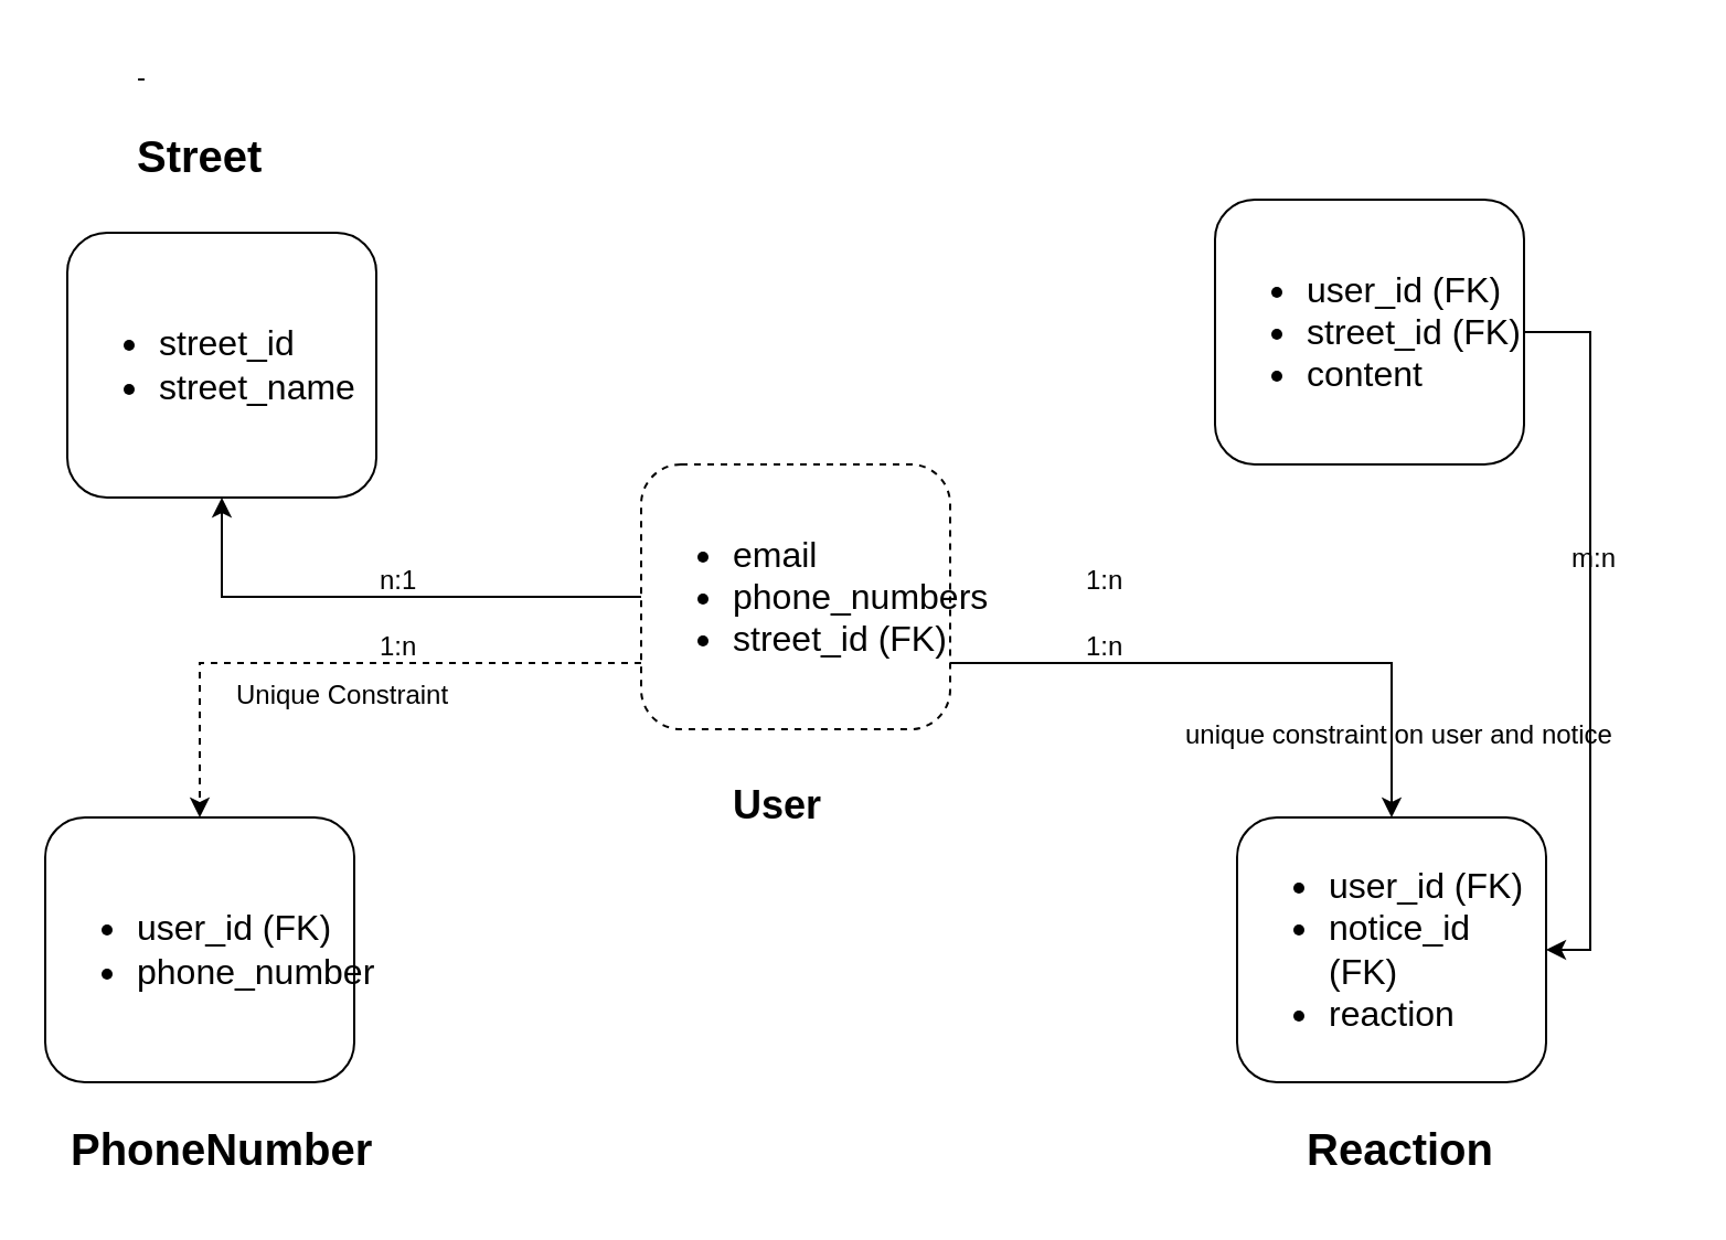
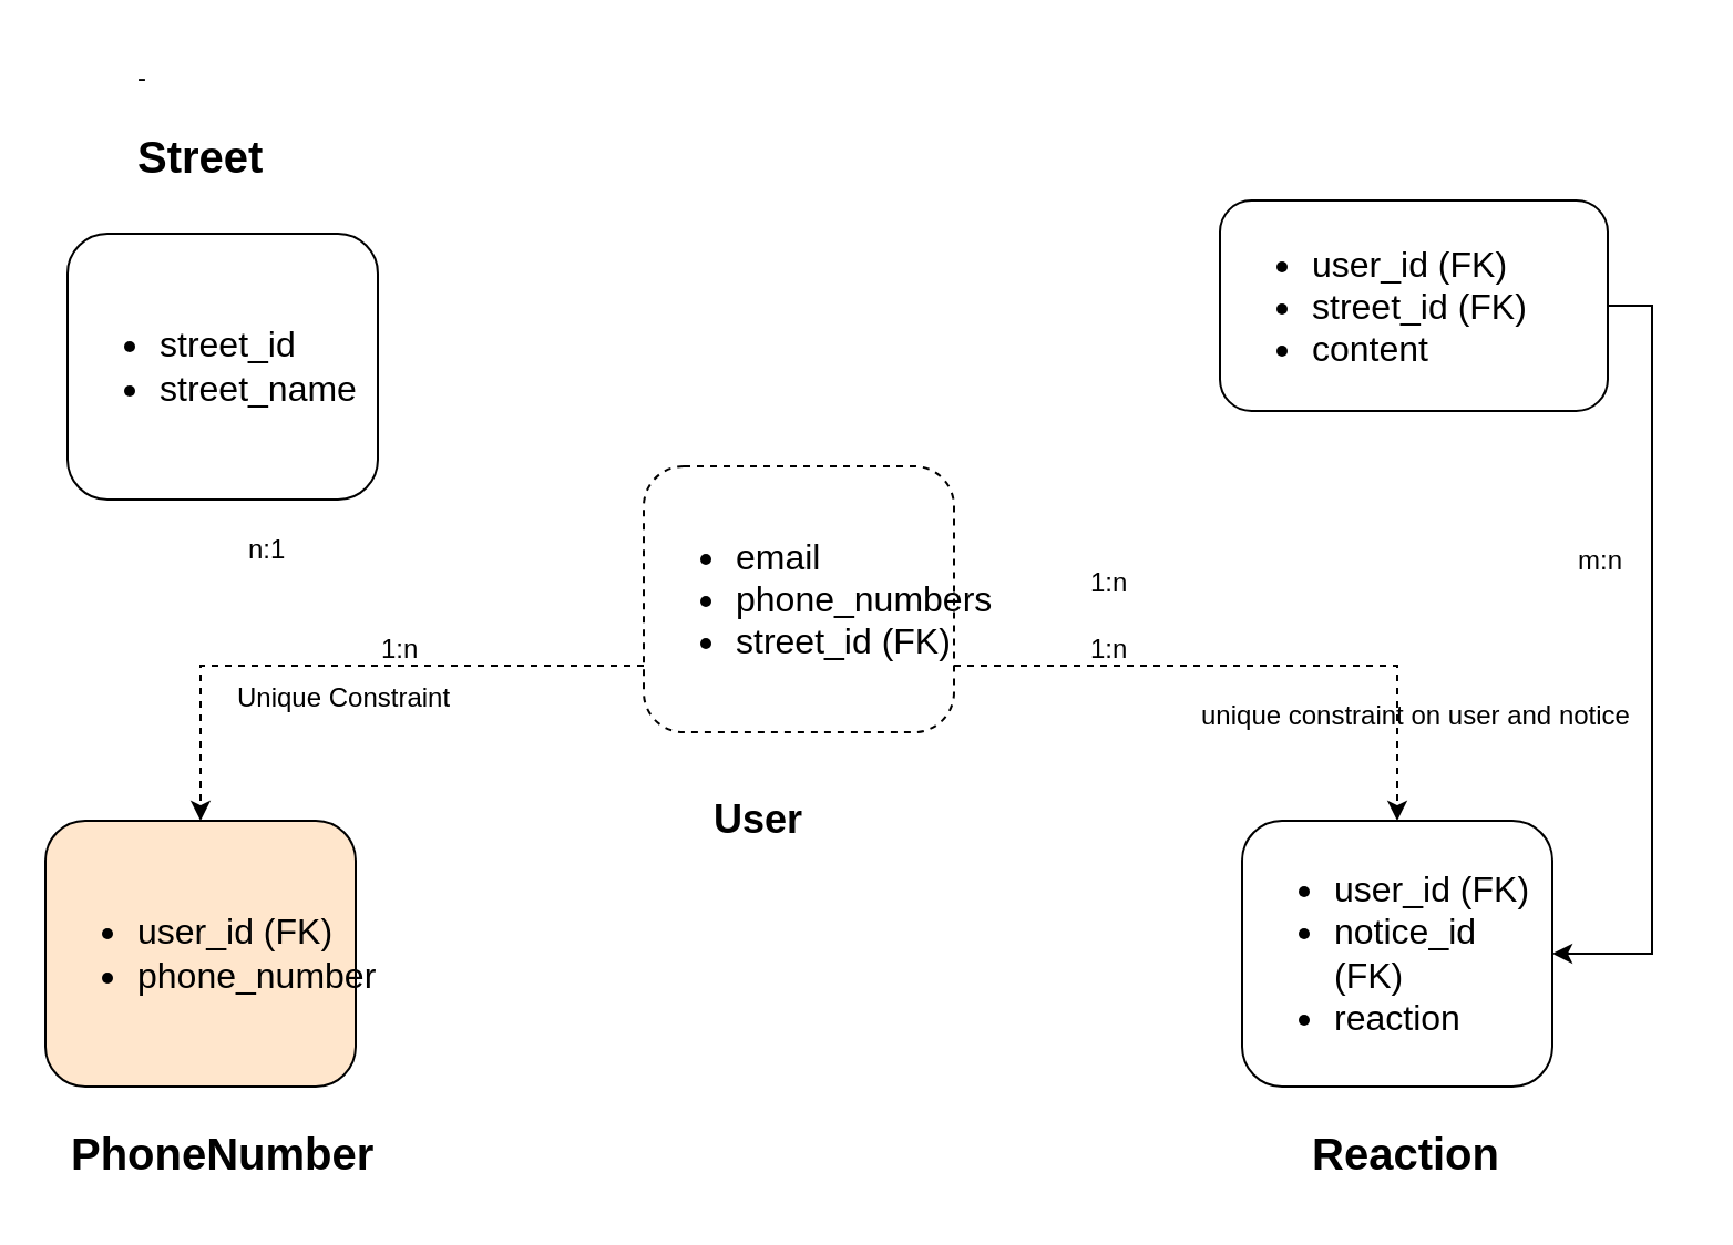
  <mxCell id="0" />
  <mxCell id="1" parent="0" />
- <mxCell id="2" style="edgeStyle=orthogonalEdgeStyle;rounded=0;orthogonalLoop=1;jettySize=auto;html=1;exitX=1;exitY=0.75;exitDx=0;exitDy=0;entryX=0.5;entryY=0;entryDx=0;entryDy=0;align=left;" edge="1" parent="1" source="5" target="11"><mxGeometry relative="1" as="geometry" /></mxCell>
- <mxCell id="3" style="edgeStyle=orthogonalEdgeStyle;rounded=0;orthogonalLoop=1;jettySize=auto;html=1;exitX=0;exitY=0.5;exitDx=0;exitDy=0;entryX=0.5;entryY=1;entryDx=0;entryDy=0;align=left;" edge="1" parent="1" source="5" target="8"><mxGeometry relative="1" as="geometry" /></mxCell>
+ <mxCell id="2" style="edgeStyle=orthogonalEdgeStyle;rounded=0;orthogonalLoop=1;jettySize=auto;html=1;exitX=1;exitY=0.75;exitDx=0;exitDy=0;entryX=0.5;entryY=0;entryDx=0;entryDy=0;align=left;dashed=1;" edge="1" parent="1" source="5" target="11"><mxGeometry relative="1" as="geometry" /></mxCell>
  <mxCell id="4" style="edgeStyle=orthogonalEdgeStyle;rounded=0;orthogonalLoop=1;jettySize=auto;html=1;exitX=0;exitY=0.75;exitDx=0;exitDy=0;entryX=0.5;entryY=0;entryDx=0;entryDy=0;align=left;dashed=1;" edge="1" parent="1" source="5" target="13"><mxGeometry relative="1" as="geometry" /></mxCell>
  <mxCell id="5" value="&lt;ul style=&quot;font-size: 16px;&quot;&gt;&lt;li&gt;email&lt;/li&gt;&lt;li&gt;phone_numbers&lt;/li&gt;&lt;li style=&quot;&quot;&gt;street_id (FK)&lt;/li&gt;&lt;/ul&gt;" style="rounded=1;whiteSpace=wrap;html=1;align=left;dashed=1;" vertex="1" parent="1"><mxGeometry x="290" y="210" width="140" height="120" as="geometry" /></mxCell>
- <mxCell id="6" value="&lt;b&gt;&lt;font style=&quot;font-size: 18px;&quot;&gt;User&lt;/font&gt;&lt;/b&gt;" style="text;html=1;align=left;verticalAlign=middle;whiteSpace=wrap;rounded=0;" vertex="1" parent="1"><mxGeometry x="330" y="350" width="60" height="30" as="geometry" /></mxCell>
+ <mxCell id="6" value="&lt;b&gt;&lt;font style=&quot;font-size: 18px;&quot;&gt;User&lt;/font&gt;&lt;/b&gt;" style="text;html=1;align=left;verticalAlign=middle;whiteSpace=wrap;rounded=0;" vertex="1" parent="1"><mxGeometry x="320" y="355" width="60" height="30" as="geometry" /></mxCell>
  <mxCell id="7" value="&lt;br&gt;-&amp;nbsp;&lt;div&gt;&lt;br&gt;&lt;/div&gt;" style="text;html=1;align=left;verticalAlign=middle;whiteSpace=wrap;rounded=0;" vertex="1" parent="1"><mxGeometry x="60" y="20" width="60" height="30" as="geometry" /></mxCell>
  <mxCell id="8" value="&lt;ul style=&quot;font-size: 16px;&quot;&gt;&lt;li&gt;street_id&lt;/li&gt;&lt;li&gt;street_name&lt;/li&gt;&lt;/ul&gt;" style="rounded=1;whiteSpace=wrap;html=1;align=left;" vertex="1" parent="1"><mxGeometry x="30" y="105" width="140" height="120" as="geometry" /></mxCell>
  <mxCell id="9" style="edgeStyle=orthogonalEdgeStyle;rounded=0;orthogonalLoop=1;jettySize=auto;html=1;exitX=1;exitY=0.5;exitDx=0;exitDy=0;entryX=1;entryY=0.5;entryDx=0;entryDy=0;align=left;" edge="1" parent="1" source="10" target="11"><mxGeometry relative="1" as="geometry" /></mxCell>
- <mxCell id="10" value="&lt;ul style=&quot;font-size: 16px;&quot;&gt;&lt;li&gt;&lt;span style=&quot;background-color: initial;&quot;&gt;user_id (FK)&lt;/span&gt;&lt;/li&gt;&lt;li&gt;&lt;span style=&quot;background-color: initial;&quot;&gt;street_id (FK)&lt;/span&gt;&lt;br&gt;&lt;/li&gt;&lt;li&gt;content&lt;/li&gt;&lt;/ul&gt;" style="rounded=1;whiteSpace=wrap;html=1;align=left;" vertex="1" parent="1"><mxGeometry x="550" y="90" width="140" height="120" as="geometry" /></mxCell>
+ <mxCell id="10" value="&lt;ul style=&quot;font-size: 16px;&quot;&gt;&lt;li&gt;&lt;span style=&quot;background-color: initial;&quot;&gt;user_id (FK)&lt;/span&gt;&lt;/li&gt;&lt;li&gt;&lt;span style=&quot;background-color: initial;&quot;&gt;street_id (FK)&lt;/span&gt;&lt;br&gt;&lt;/li&gt;&lt;li&gt;content&lt;/li&gt;&lt;/ul&gt;" style="rounded=1;whiteSpace=wrap;html=1;align=left;" vertex="1" parent="1"><mxGeometry x="550" y="90" width="175" height="95" as="geometry" /></mxCell>
  <mxCell id="11" value="&lt;ul style=&quot;font-size: 16px;&quot;&gt;&lt;li&gt;&lt;span style=&quot;background-color: initial;&quot;&gt;user_id (FK)&lt;/span&gt;&lt;/li&gt;&lt;li&gt;&lt;span style=&quot;background-color: initial;&quot;&gt;notice_id (FK)&lt;/span&gt;&lt;br&gt;&lt;/li&gt;&lt;li&gt;reaction&amp;nbsp;&lt;/li&gt;&lt;/ul&gt;" style="rounded=1;whiteSpace=wrap;html=1;align=left;" vertex="1" parent="1"><mxGeometry x="560" y="370" width="140" height="120" as="geometry" /></mxCell>
  <mxCell id="12" value="&lt;span style=&quot;font-size: 20px;&quot;&gt;&lt;b&gt;Reaction&lt;/b&gt;&lt;/span&gt;" style="text;html=1;align=left;verticalAlign=middle;resizable=0;points=[];autosize=1;strokeColor=none;fillColor=none;" vertex="1" parent="1"><mxGeometry x="590" y="500" width="110" height="40" as="geometry" /></mxCell>
- <mxCell id="13" value="&lt;ul style=&quot;font-size: 16px;&quot;&gt;&lt;li&gt;user_id (FK)&lt;/li&gt;&lt;li&gt;phone_number&lt;/li&gt;&lt;/ul&gt;" style="rounded=1;whiteSpace=wrap;html=1;align=left;" vertex="1" parent="1"><mxGeometry x="20" y="370" width="140" height="120" as="geometry" /></mxCell>
+ <mxCell id="13" value="&lt;ul style=&quot;font-size: 16px;&quot;&gt;&lt;li&gt;user_id (FK)&lt;/li&gt;&lt;li&gt;phone_number&lt;/li&gt;&lt;/ul&gt;" style="rounded=1;whiteSpace=wrap;html=1;align=left;fillColor=#ffe6cc;" vertex="1" parent="1"><mxGeometry x="20" y="370" width="140" height="120" as="geometry" /></mxCell>
  <mxCell id="14" value="&lt;b&gt;&lt;font style=&quot;font-size: 20px;&quot;&gt;PhoneNumber&lt;/font&gt;&lt;/b&gt;" style="text;html=1;align=left;verticalAlign=middle;resizable=0;points=[];autosize=1;strokeColor=none;fillColor=none;" vertex="1" parent="1"><mxGeometry x="30" y="500" width="160" height="40" as="geometry" /></mxCell>
  <mxCell id="15" value="Unique Constraint" style="text;html=1;align=left;verticalAlign=middle;resizable=0;points=[];autosize=1;strokeColor=none;fillColor=none;" vertex="1" parent="1"><mxGeometry x="105" y="300" width="120" height="30" as="geometry" /></mxCell>
- <mxCell id="16" value="unique constraint on user and notice" style="text;html=1;align=left;verticalAlign=middle;resizable=0;points=[];autosize=1;strokeColor=none;fillColor=none;" vertex="1" parent="1"><mxGeometry x="535" y="318" width="220" height="30" as="geometry" /></mxCell>
+ <mxCell id="16" value="unique constraint on user and notice" style="text;html=1;align=left;verticalAlign=middle;resizable=0;points=[];autosize=1;strokeColor=none;fillColor=none;" vertex="1" parent="1"><mxGeometry x="540" y="308" width="220" height="30" as="geometry" /></mxCell>
  <mxCell id="17" value="&lt;b&gt;&lt;font style=&quot;font-size: 20px;&quot;&gt;Street&lt;/font&gt;&lt;/b&gt;" style="text;html=1;align=left;verticalAlign=middle;resizable=0;points=[];autosize=1;strokeColor=none;fillColor=none;" vertex="1" parent="1"><mxGeometry x="60" y="50" width="80" height="40" as="geometry" /></mxCell>
  <mxCell id="18" value="1:n" style="text;html=1;align=left;verticalAlign=middle;resizable=0;points=[];autosize=1;strokeColor=none;fillColor=none;" vertex="1" parent="1"><mxGeometry x="490" y="248" width="40" height="30" as="geometry" /></mxCell>
  <mxCell id="19" value="1:n" style="text;html=1;align=left;verticalAlign=middle;resizable=0;points=[];autosize=1;strokeColor=none;fillColor=none;" vertex="1" parent="1"><mxGeometry x="490" y="278" width="40" height="30" as="geometry" /></mxCell>
- <mxCell id="20" value="n:1" style="text;html=1;align=left;verticalAlign=middle;resizable=0;points=[];autosize=1;strokeColor=none;fillColor=none;" vertex="1" parent="1"><mxGeometry x="170" y="248" width="40" height="30" as="geometry" /></mxCell>
+ <mxCell id="20" value="n:1" style="text;html=1;align=left;verticalAlign=middle;resizable=0;points=[];autosize=1;strokeColor=none;fillColor=none;" vertex="1" parent="1"><mxGeometry x="110" y="233" width="40" height="30" as="geometry" /></mxCell>
  <mxCell id="21" value="1:n" style="text;html=1;align=left;verticalAlign=middle;resizable=0;points=[];autosize=1;strokeColor=none;fillColor=none;" vertex="1" parent="1"><mxGeometry x="170" y="278" width="40" height="30" as="geometry" /></mxCell>
  <mxCell id="22" value="m:n" style="text;html=1;align=left;verticalAlign=middle;resizable=0;points=[];autosize=1;strokeColor=none;fillColor=none;" vertex="1" parent="1"><mxGeometry x="710" y="238" width="40" height="30" as="geometry" /></mxCell>
